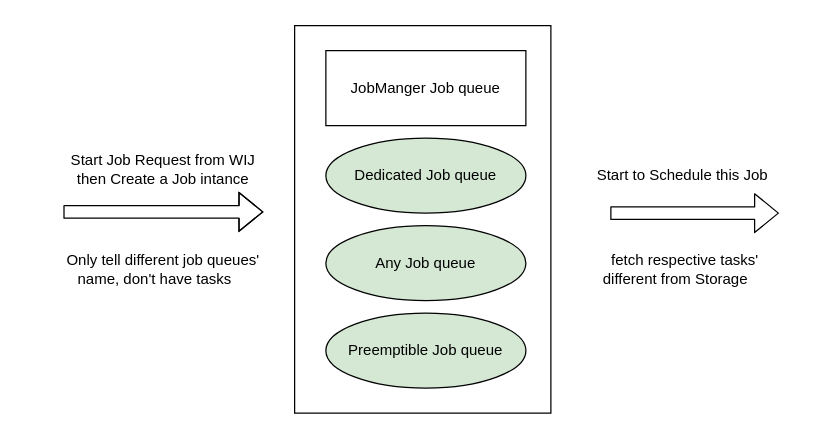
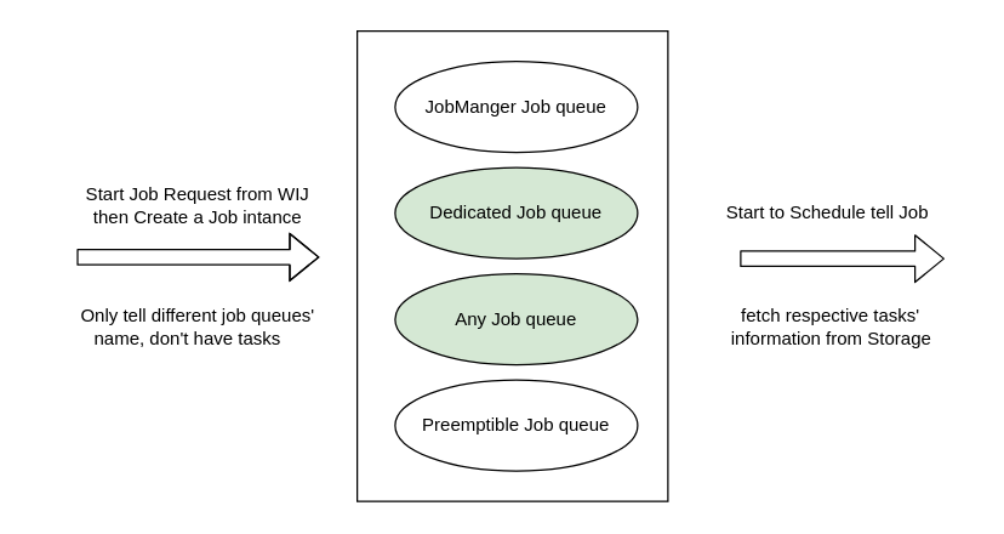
  <mxCell id="0" />
  <mxCell id="1" parent="0" />
  <mxCell id="2" value="" style="rounded=0;whiteSpace=wrap;html=1;" vertex="1" parent="1"><mxGeometry x="235" y="20" width="205" height="310" as="geometry" /></mxCell>
- <mxCell id="3" value="JobManger Job queue" style="whiteSpace=wrap;html=1;align=center;rounded=0;" vertex="1" parent="1"><mxGeometry x="260" y="40" width="160" height="60" as="geometry" /></mxCell>
+ <mxCell id="3" value="JobManger Job queue" style="ellipse;whiteSpace=wrap;html=1;align=center;" vertex="1" parent="1"><mxGeometry x="260" y="40" width="160" height="60" as="geometry" /></mxCell>
  <mxCell id="4" value="Dedicated Job queue" style="ellipse;whiteSpace=wrap;html=1;align=center;fillColor=#d5e8d4;" vertex="1" parent="1"><mxGeometry x="260" y="110" width="160" height="60" as="geometry" /></mxCell>
  <mxCell id="5" value="Any Job queue" style="ellipse;whiteSpace=wrap;html=1;align=center;fillColor=#d5e8d4;" vertex="1" parent="1"><mxGeometry x="260" y="180" width="160" height="60" as="geometry" /></mxCell>
- <mxCell id="6" value="Preemptible Job queue" style="ellipse;whiteSpace=wrap;html=1;align=center;fillColor=#d5e8d4;" vertex="1" parent="1"><mxGeometry x="260" y="250" width="160" height="60" as="geometry" /></mxCell>
+ <mxCell id="6" value="Preemptible Job queue" style="ellipse;whiteSpace=wrap;html=1;align=center;" vertex="1" parent="1"><mxGeometry x="260" y="250" width="160" height="60" as="geometry" /></mxCell>
  <mxCell id="7" value="" style="shape=flexArrow;endArrow=classic;html=1;" edge="1" parent="1"><mxGeometry width="50" height="50" relative="1" as="geometry"><mxPoint x="50" y="169" as="sourcePoint" /><mxPoint x="210" y="169" as="targetPoint" /><Array as="points"><mxPoint x="150" y="169" /></Array></mxGeometry></mxCell>
  <mxCell id="8" value="Start Job Request from WIJ&lt;br&gt;then Create a Job intance" style="text;html=1;strokeColor=none;fillColor=none;align=center;verticalAlign=middle;whiteSpace=wrap;rounded=0;" vertex="1" parent="1"><mxGeometry x="20" y="120" width="220" height="30" as="geometry" /></mxCell>
  <mxCell id="9" value="Only tell different job queues' name, don't have tasks&amp;nbsp; &amp;nbsp;&amp;nbsp;" style="text;html=1;strokeColor=none;fillColor=none;align=center;verticalAlign=middle;whiteSpace=wrap;rounded=0;" vertex="1" parent="1"><mxGeometry x="45" y="180" width="170" height="70" as="geometry" /></mxCell>
  <mxCell id="10" value="" style="shape=flexArrow;endArrow=classic;html=1;" edge="1" parent="1"><mxGeometry width="50" height="50" relative="1" as="geometry"><mxPoint x="487.5" y="170" as="sourcePoint" /><mxPoint x="622.5" y="170" as="targetPoint" /></mxGeometry></mxCell>
- <mxCell id="11" value="Start to Schedule this Job" style="text;html=1;align=center;verticalAlign=middle;resizable=0;points=[];autosize=1;" vertex="1" parent="1"><mxGeometry x="470" y="130" width="150" height="20" as="geometry" /></mxCell>
- <mxCell id="12" value="&amp;nbsp; fetch respective tasks' different from Storage&amp;nbsp;&amp;nbsp;" style="text;html=1;strokeColor=none;fillColor=none;align=left;verticalAlign=middle;whiteSpace=wrap;rounded=0;" vertex="1" parent="1"><mxGeometry x="480" y="180" width="160" height="70" as="geometry" /></mxCell>
+ <mxCell id="11" value="Start to Schedule tell Job" style="text;html=1;align=center;verticalAlign=middle;resizable=0;points=[];autosize=1;" vertex="1" parent="1"><mxGeometry x="470" y="130" width="150" height="20" as="geometry" /></mxCell>
+ <mxCell id="12" value="&amp;nbsp; fetch respective tasks' information from Storage&amp;nbsp;&amp;nbsp;" style="text;html=1;strokeColor=none;fillColor=none;align=left;verticalAlign=middle;whiteSpace=wrap;rounded=0;" vertex="1" parent="1"><mxGeometry x="480" y="180" width="160" height="70" as="geometry" /></mxCell>
